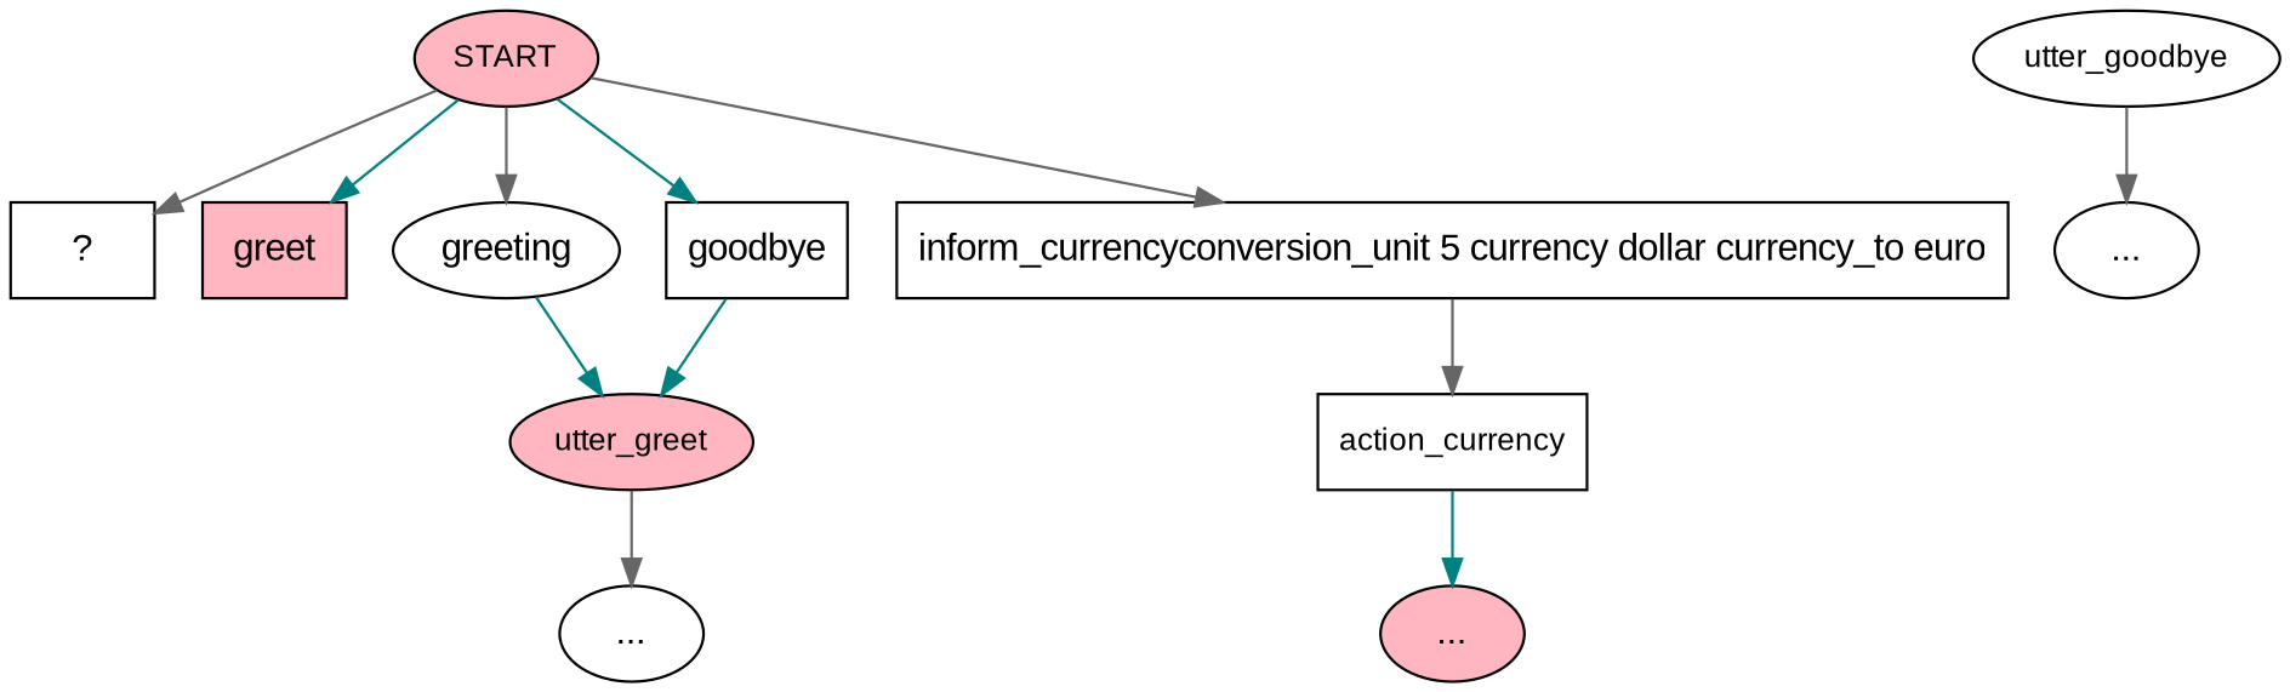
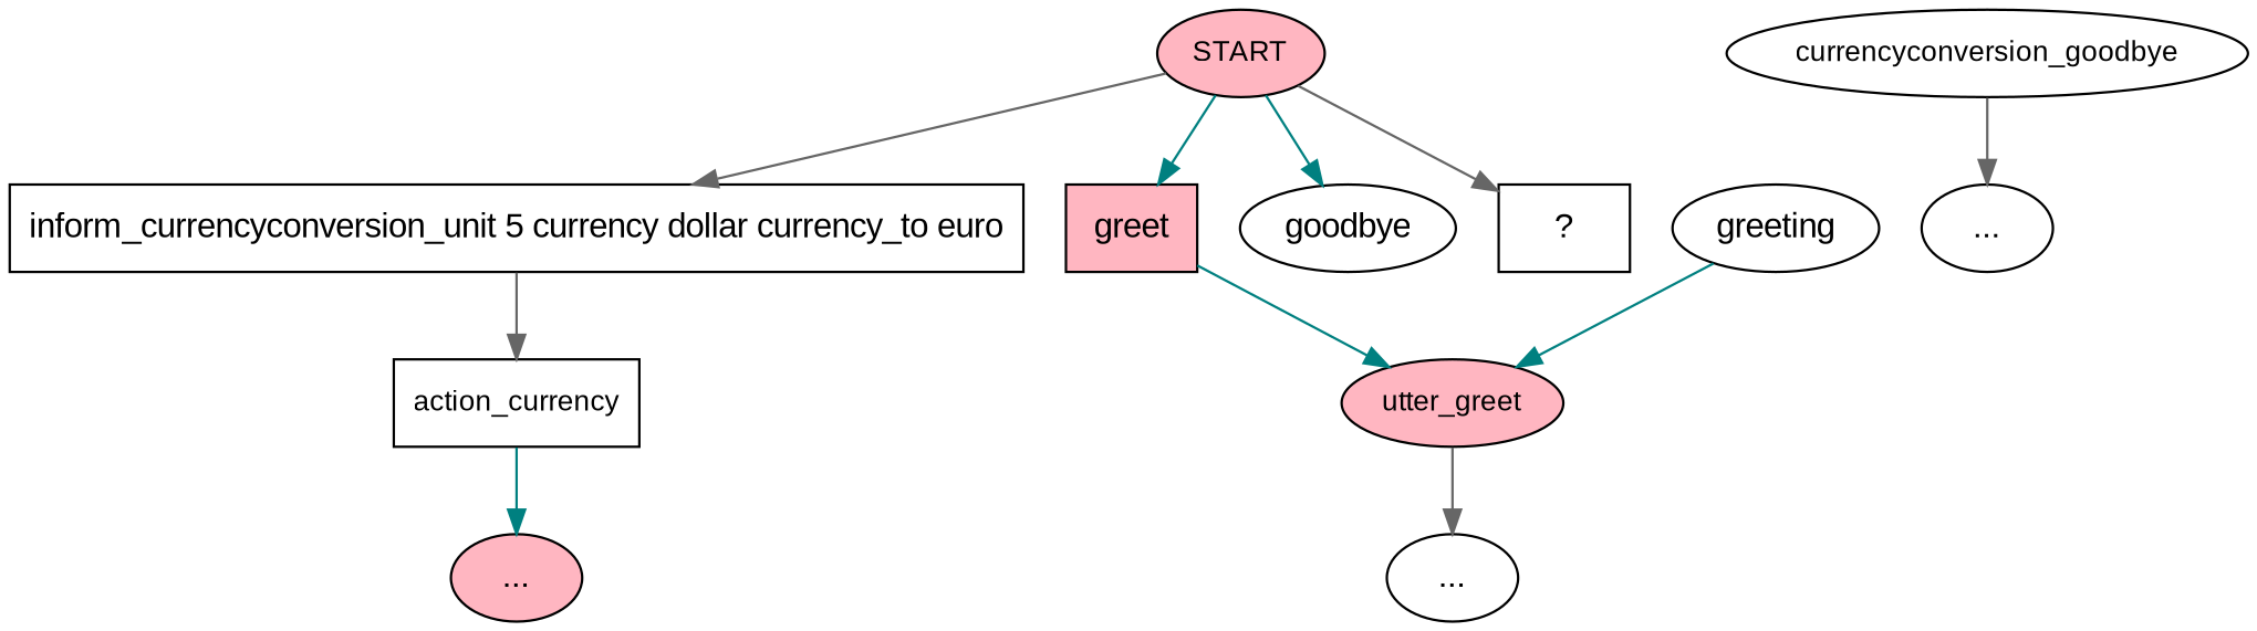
  digraph {
    fontname="Liberation Sans"
    node [fillcolor=white fontname="Liberation Sans" style=filled]
    edge [color=gray40 fontname="Liberation Sans"]
    n1 [fillcolor=lightpink fontsize=12 label=START]
    n2 [label="  ?  " shape=rect]
    n3 [fillcolor=lightpink label=greet shape=rect]
    n4 [label=greeting shape=ellipse]
    n5 [label="inform_currencyconversion_unit 5 currency dollar currency_to euro" shape=rect]
-   n6 [label=goodbye shape=rect]
+   n6 [label=goodbye shape=ellipse]
    n7 [fillcolor=lightpink fontsize=12 label=utter_greet]
    n8 [fontsize=12 label=action_currency shape=box]
    n9 [label="..."]
    n10 [fillcolor=lightpink label="..."]
-   n11 [fontsize=12 label=utter_goodbye]
+   n11 [fontsize=12 label=currencyconversion_goodbye]
    n12 [label="..."]
    n1 -> n2
    n1 -> n3 [color=teal]
-   n1 -> n4
    n1 -> n5
    n1 -> n6 [color=teal]
-   n6 -> n7 [color=teal]
+   n3 -> n7 [color=teal]
    n4 -> n7 [color=teal]
    n5 -> n8
    n7 -> n9
    n8 -> n10 [color=teal]
    n11 -> n12
  }
